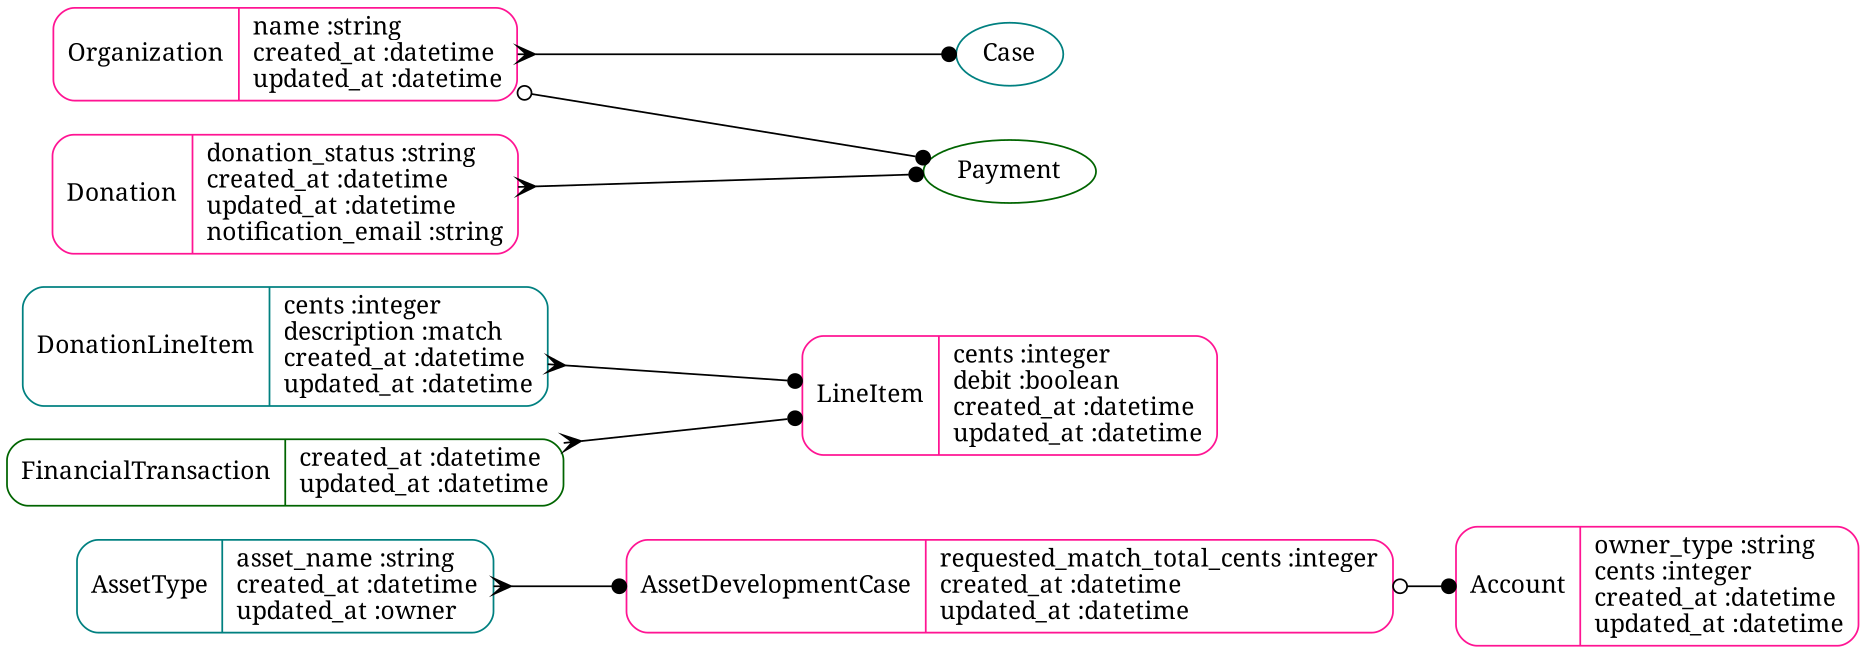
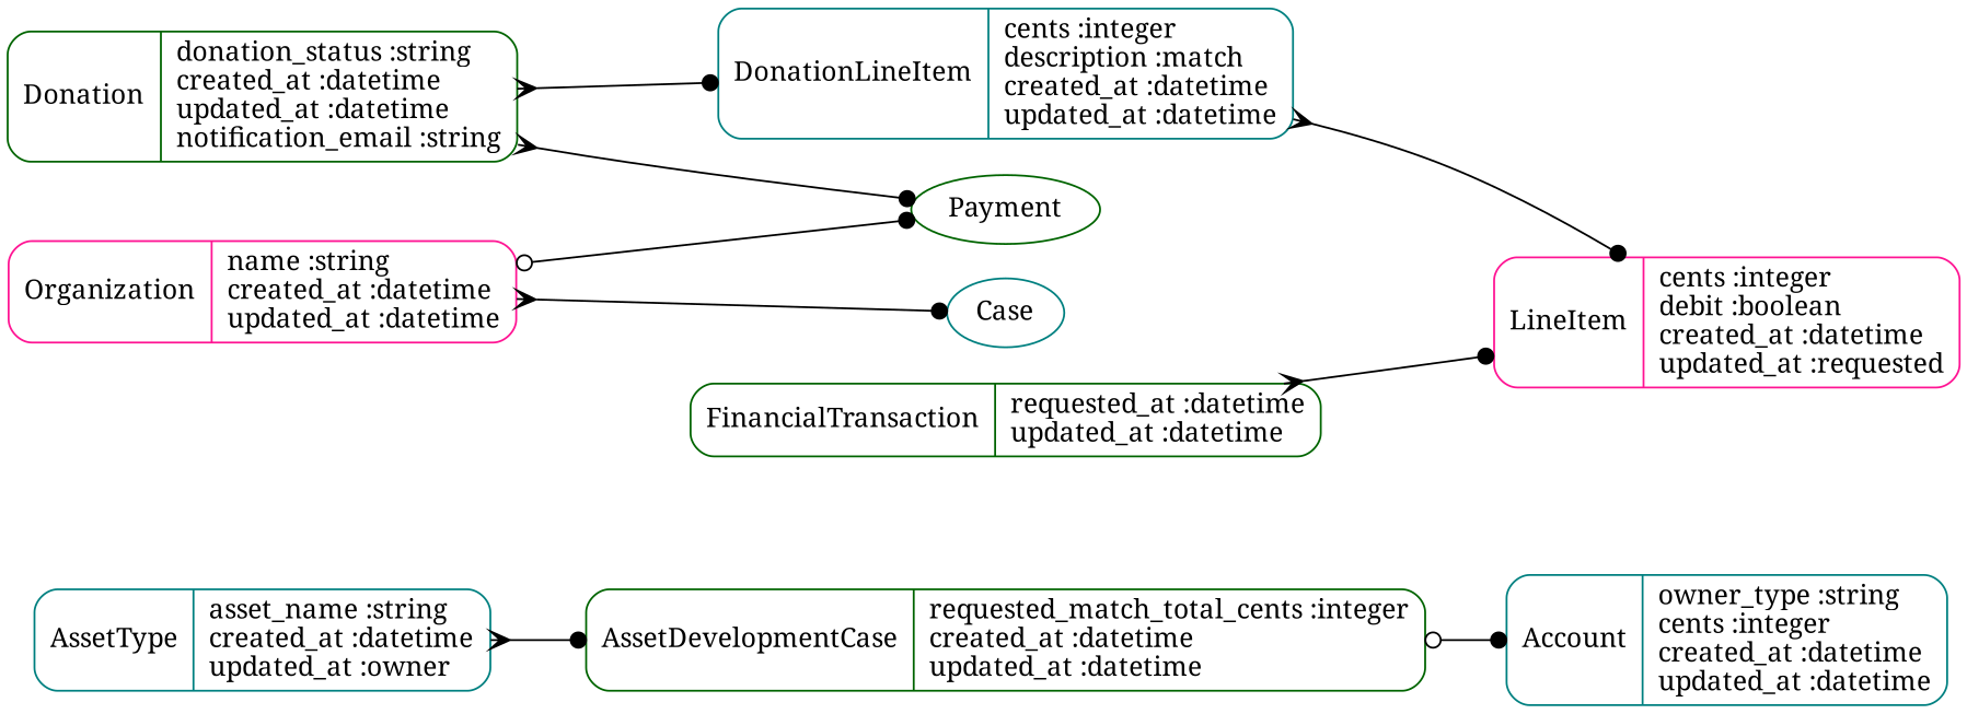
  digraph {
    fontname="Noto Serif"
    rankdir=LR
    splines=true
    node [color=deeppink fontname="Noto Serif" shape=Mrecord]
    edge [arrowhead=dot arrowtail=crow dir=both fontname="Noto Serif"]
-   n1 [label="{Account|owner_type :string\lcents :integer\lcreated_at :datetime\lupdated_at :datetime\l}"]
-   n2 [label="{LineItem|cents :integer\ldebit :boolean\lcreated_at :datetime\lupdated_at :datetime\l}"]
-   n3 [label="{AssetDevelopmentCase|requested_match_total_cents :integer\lcreated_at :datetime\lupdated_at :datetime\l}"]
+   n1 [color=teal label="{Account|owner_type :string\lcents :integer\lcreated_at :datetime\lupdated_at :datetime\l}"]
+   n2 [label="{LineItem|cents :integer\ldebit :boolean\lcreated_at :datetime\lupdated_at :requested\l}"]
+   n3 [color=darkgreen label="{AssetDevelopmentCase|requested_match_total_cents :integer\lcreated_at :datetime\lupdated_at :datetime\l}"]
    n4 [color=teal label="{DonationLineItem|cents :integer\ldescription :match\lcreated_at :datetime\lupdated_at :datetime\l}"]
-   n5 [color=darkgreen label="{FinancialTransaction|created_at :datetime\lupdated_at :datetime\l}"]
+   n5 [color=darkgreen label="{FinancialTransaction|requested_at :datetime\lupdated_at :datetime\l}"]
    n6 [label="{Organization|name :string\lcreated_at :datetime\lupdated_at :datetime\l}"]
    Case [color=teal shape=ellipse]
    Payment [color=darkgreen shape=ellipse]
    n9 [color=teal label="{AssetType|asset_name :string\lcreated_at :datetime\lupdated_at :owner\l}"]
-   n10 [label="{Donation|donation_status :string\lcreated_at :datetime\lupdated_at :datetime\lnotification_email :string\l}"]
+   n10 [color=darkgreen label="{Donation|donation_status :string\lcreated_at :datetime\lupdated_at :datetime\lnotification_email :string\l}"]
    n3 -> n1 [arrowtail=odot]
    n4 -> n2
    n5 -> n2
    n6 -> Case
    n6 -> Payment [arrowtail=odot]
    n9 -> n3
+   n10 -> n4
    n10 -> Payment
  }
